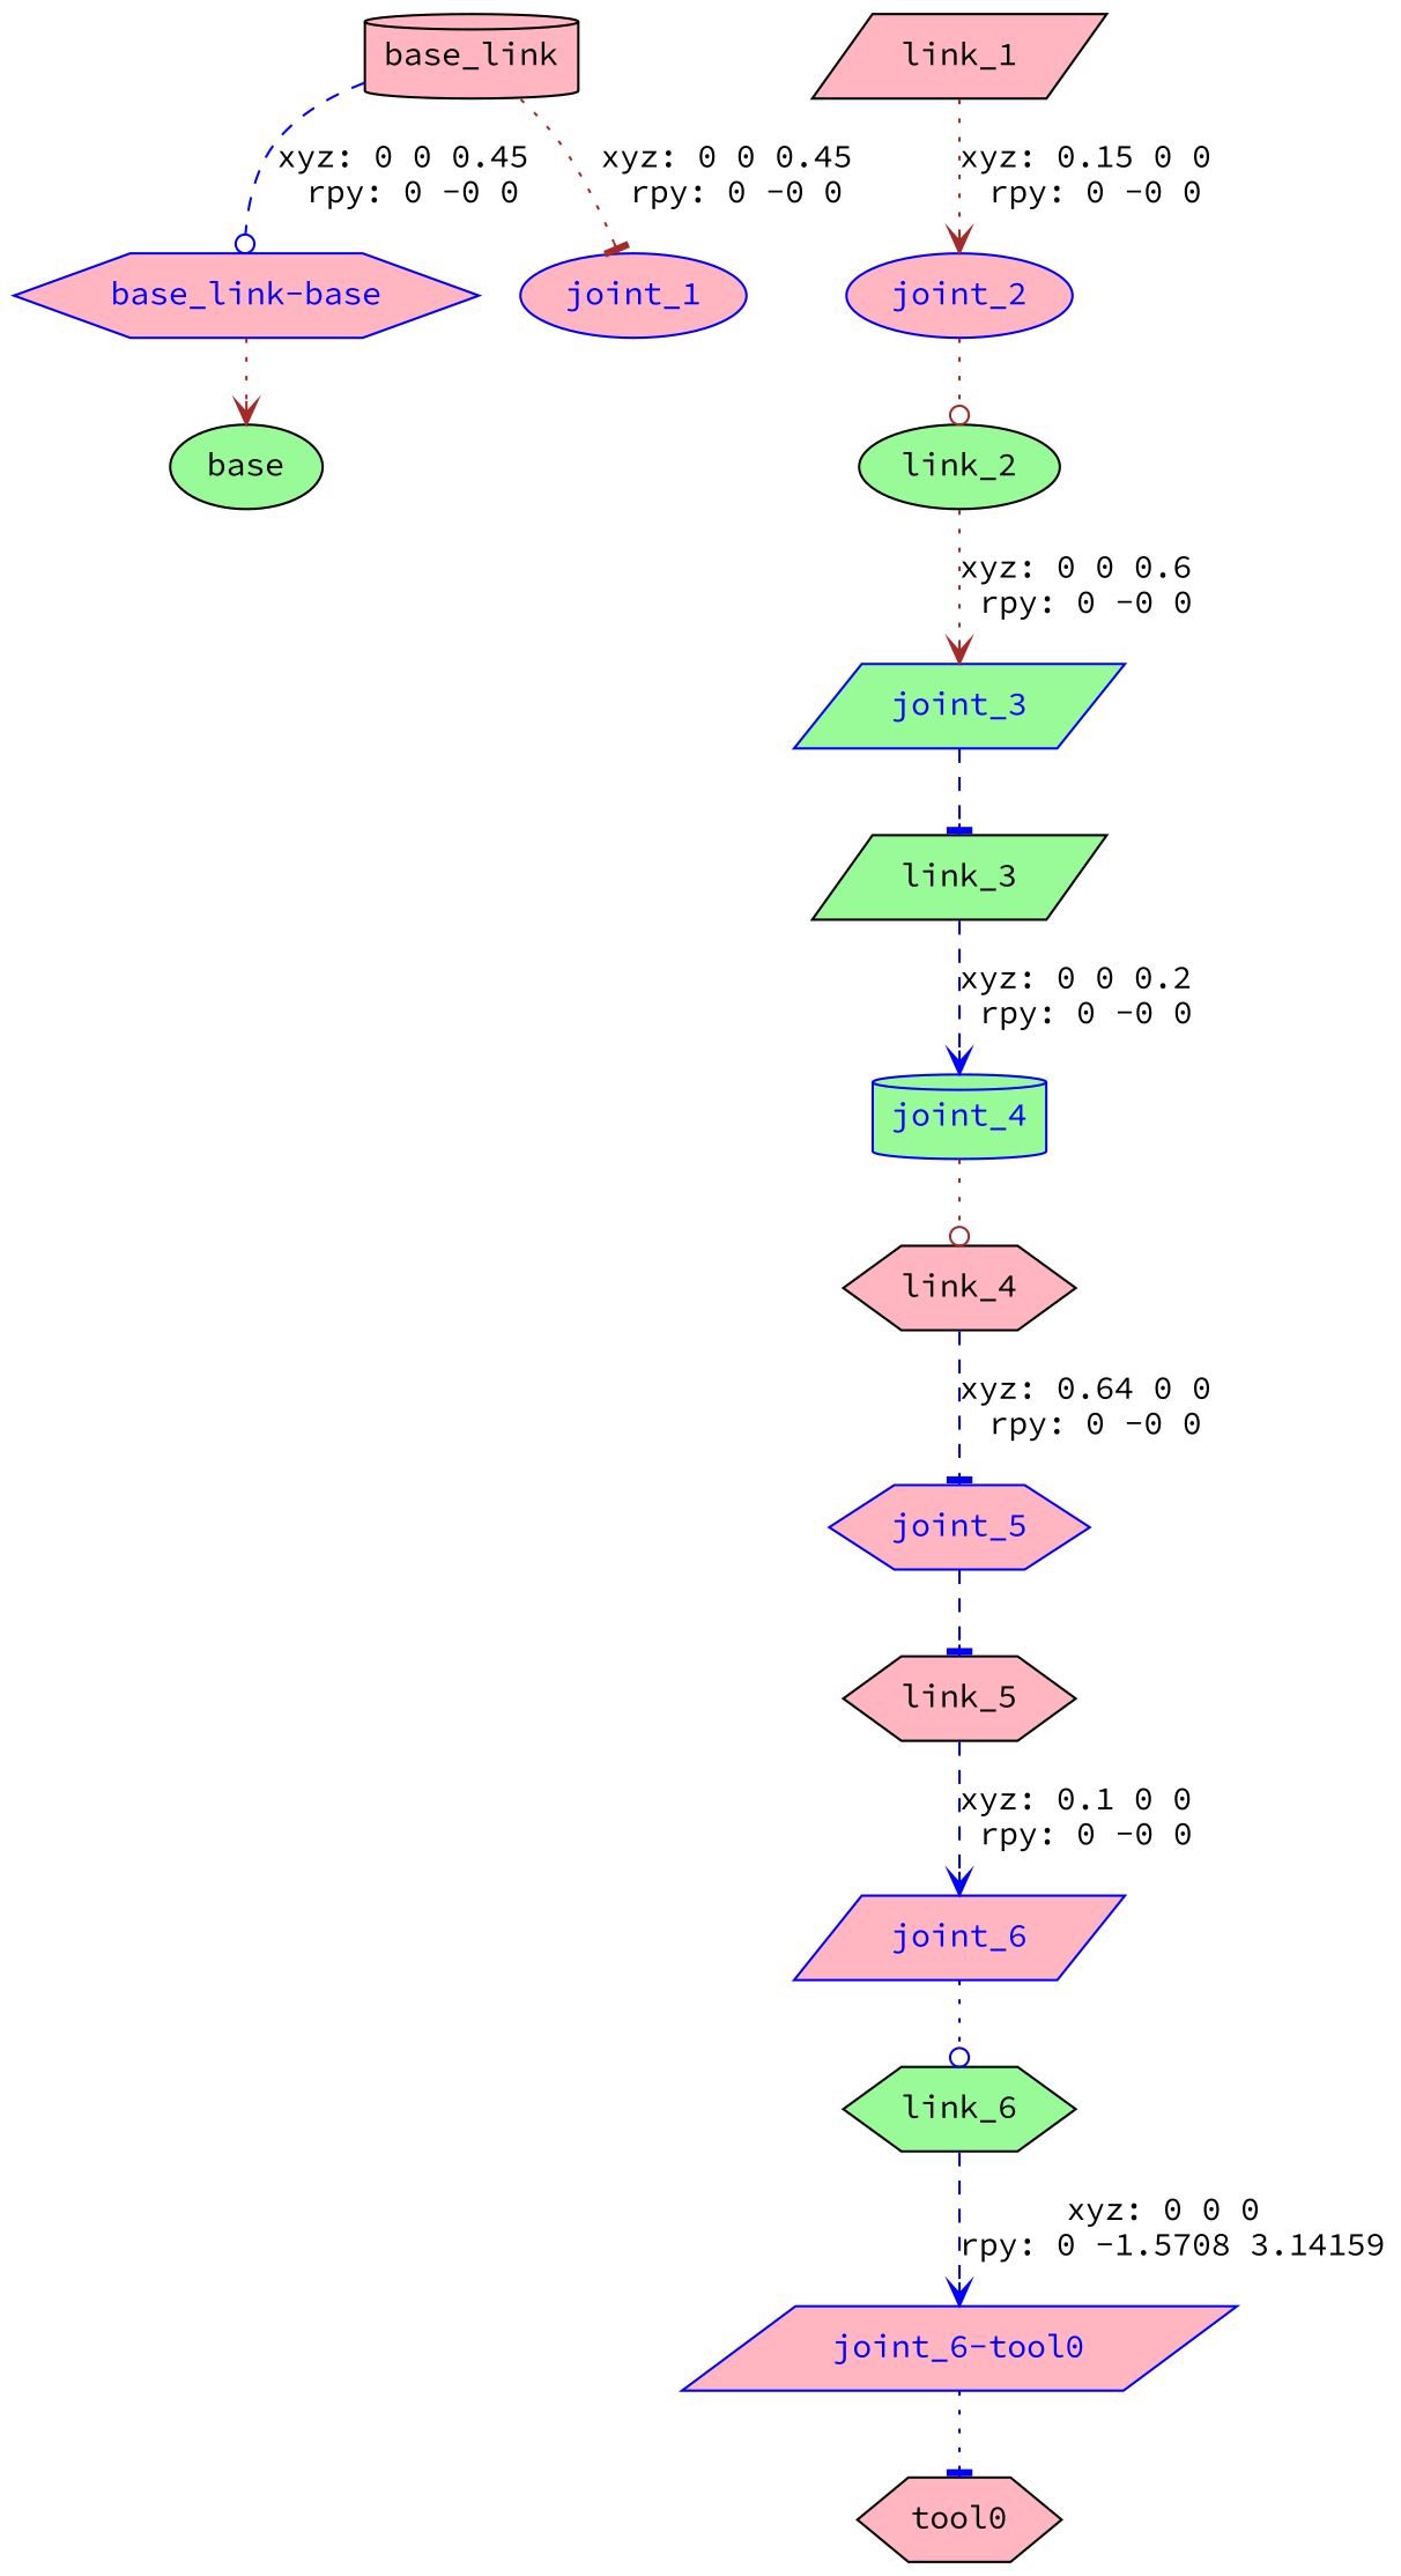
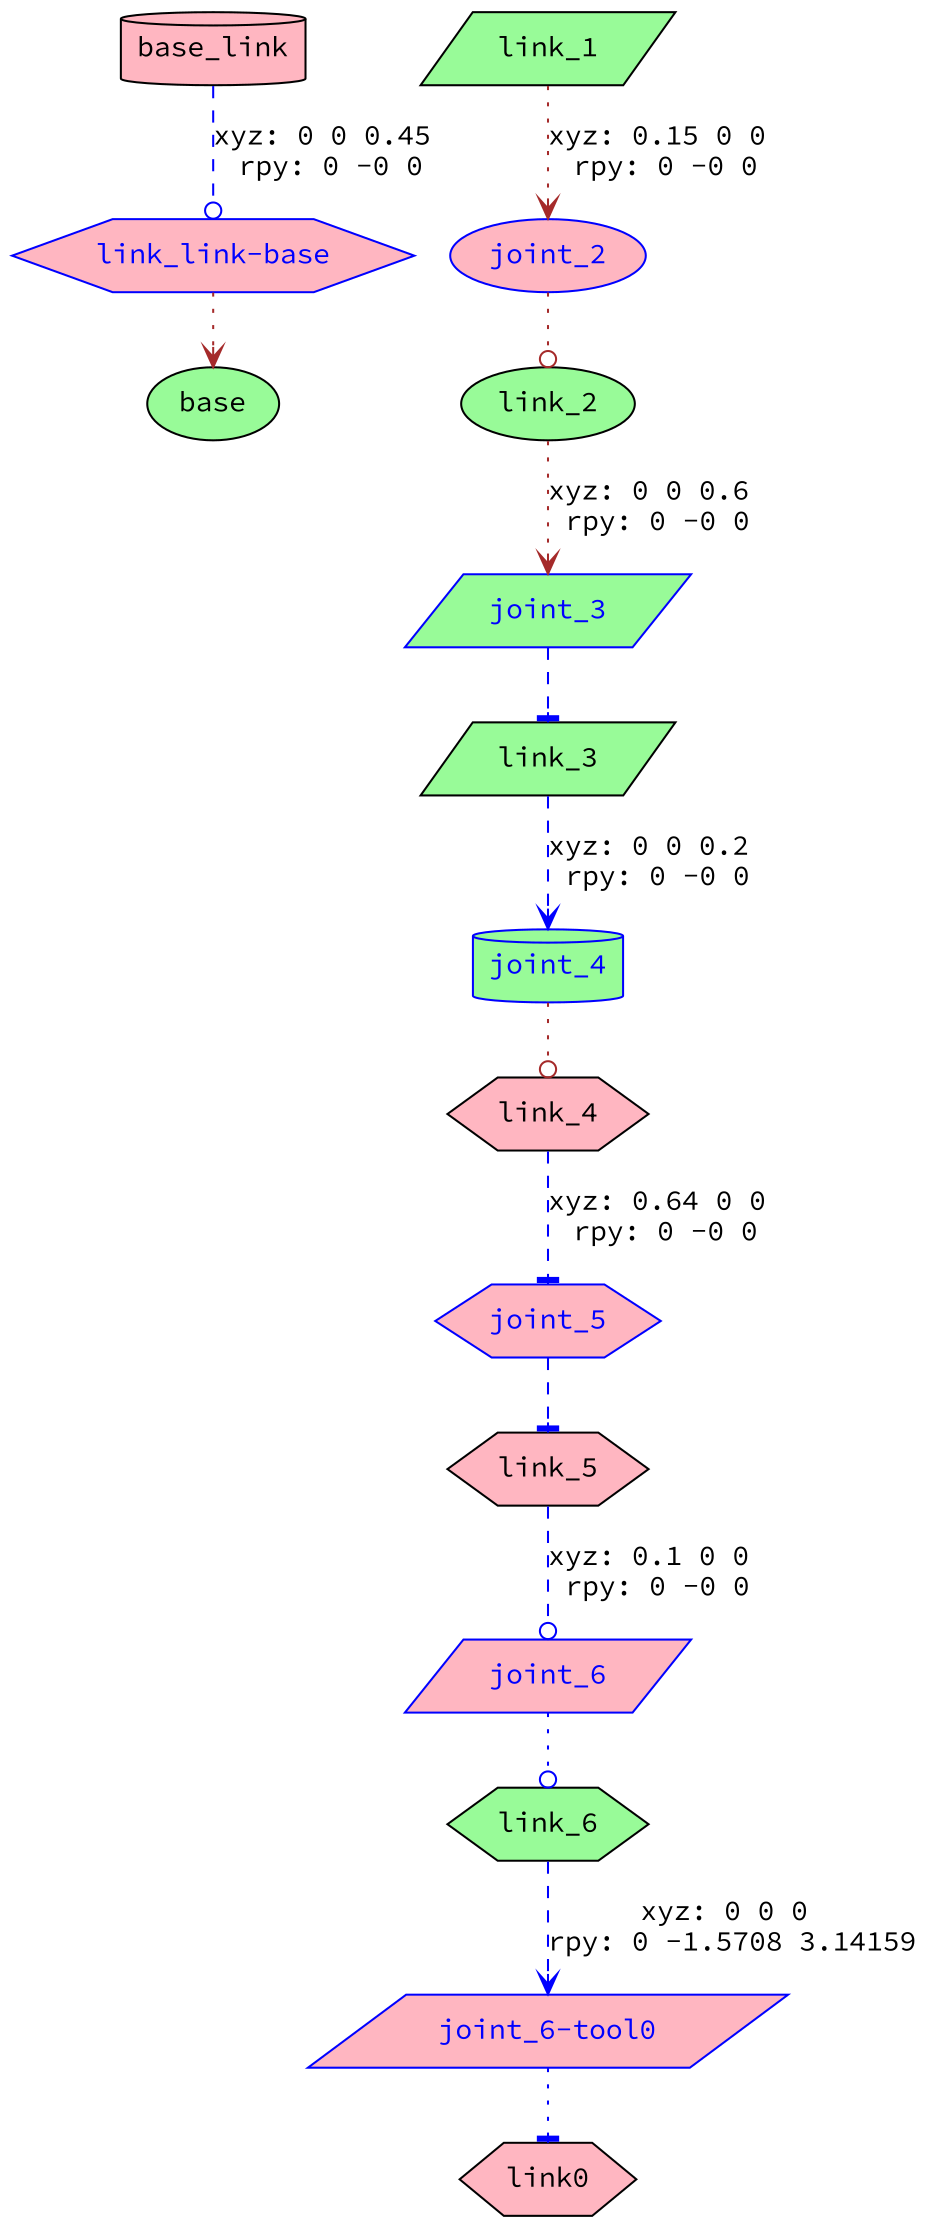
  digraph {
    fontname="Source Code Pro"
    node [fillcolor=lightpink fontname="Source Code Pro" shape=hexagon style=filled]
    edge [arrowhead=vee color=blue fontname="Source Code Pro" style=dotted]
    n1 [label=base_link shape=cylinder]
-   "base_link-base" [color=blue fontcolor=blue]
-   joint_1 [color=blue fontcolor=blue shape=ellipse]
+   "base_link-base" [color=blue fontcolor=blue label="link_link-base"]
    n4 [fillcolor=palegreen label=base shape=ellipse]
-   n5 [label=link_1 shape=parallelogram]
+   n5 [fillcolor=palegreen label=link_1 shape=parallelogram]
    joint_2 [color=blue fontcolor=blue shape=ellipse]
    n7 [fillcolor=palegreen label=link_2 shape=ellipse]
    joint_3 [color=blue fillcolor=palegreen fontcolor=blue shape=parallelogram]
    n9 [fillcolor=palegreen label=link_3 shape=parallelogram]
    joint_4 [color=blue fillcolor=palegreen fontcolor=blue shape=cylinder]
    n11 [label=link_4]
    joint_5 [color=blue fontcolor=blue]
    n13 [label=link_5]
    joint_6 [color=blue fontcolor=blue shape=parallelogram]
    n15 [fillcolor=palegreen label=link_6]
    "joint_6-tool0" [color=blue fontcolor=blue shape=parallelogram]
-   n17 [label=tool0]
+   n17 [label=link0]
    n1 -> "base_link-base" [arrowhead=odot label="xyz: 0 0 0.45 \nrpy: 0 -0 0" style=dashed]
-   n1 -> joint_1 [arrowhead=tee color=brown label="xyz: 0 0 0.45 \nrpy: 0 -0 0"]
    "base_link-base" -> n4 [color=brown]
    n5 -> joint_2 [color=brown label="xyz: 0.15 0 0 \nrpy: 0 -0 0"]
    joint_2 -> n7 [arrowhead=odot color=brown]
    n7 -> joint_3 [color=brown label="xyz: 0 0 0.6 \nrpy: 0 -0 0"]
    joint_3 -> n9 [arrowhead=tee style=dashed]
    n9 -> joint_4 [label="xyz: 0 0 0.2 \nrpy: 0 -0 0" style=dashed]
    joint_4 -> n11 [arrowhead=odot color=brown]
    n11 -> joint_5 [arrowhead=tee label="xyz: 0.64 0 0 \nrpy: 0 -0 0" style=dashed]
    joint_5 -> n13 [arrowhead=tee style=dashed]
-   n13 -> joint_6 [label="xyz: 0.1 0 0 \nrpy: 0 -0 0" style=dashed]
+   n13 -> joint_6 [arrowhead=odot label="xyz: 0.1 0 0 \nrpy: 0 -0 0" style=dashed]
    joint_6 -> n15 [arrowhead=odot]
    n15 -> "joint_6-tool0" [label="xyz: 0 0 0 \nrpy: 0 -1.5708 3.14159" style=dashed]
    "joint_6-tool0" -> n17 [arrowhead=tee]
  }
